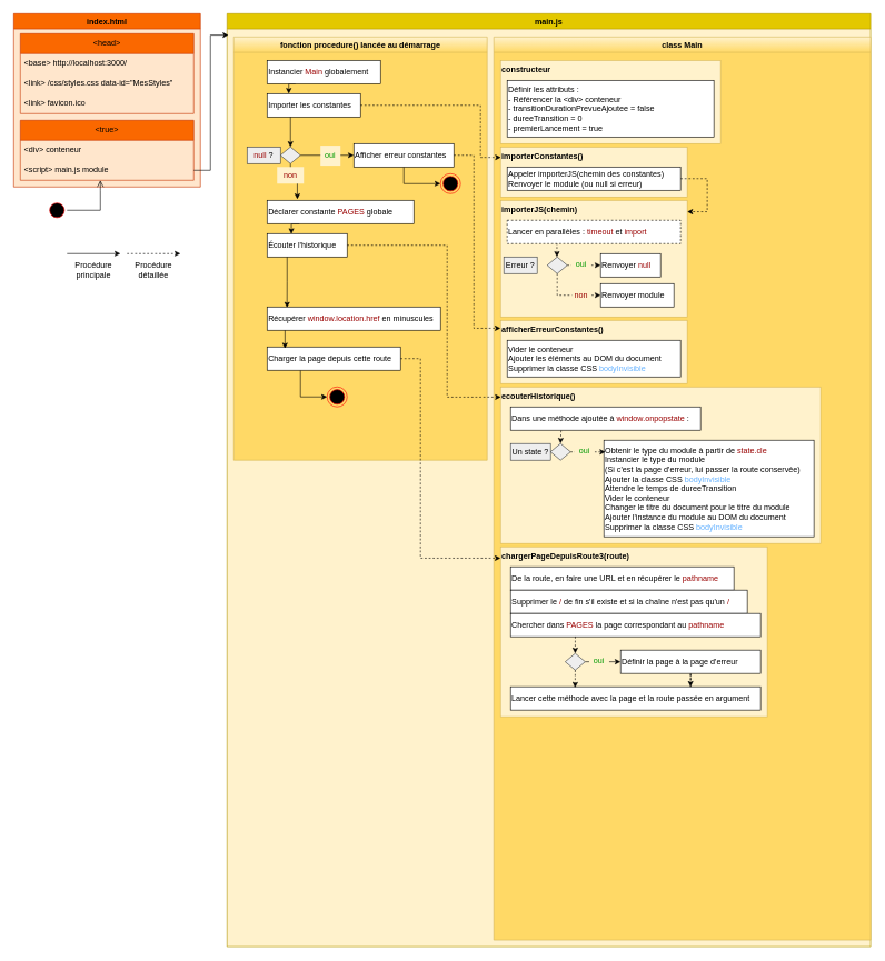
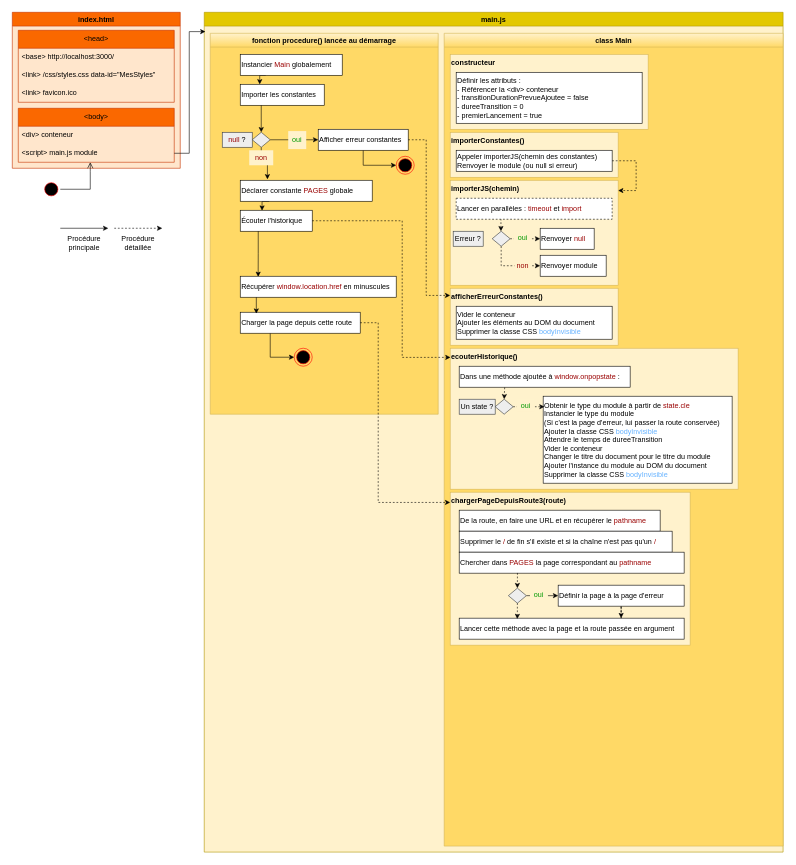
  <mxCell id="0" />
  <mxCell id="1" parent="0" />
  <mxCell id="2" value="index.html" style="swimlane;whiteSpace=wrap;html=1;fillColor=#fa6800;strokeColor=#C73500;swimlaneFillColor=#FFE6CC;fontColor=#000000;" parent="1" vertex="1"><mxGeometry x="20" y="20" width="280" height="260" as="geometry" /></mxCell>
  <mxCell id="3" value="&amp;lt;head&amp;gt;" style="swimlane;fontStyle=0;childLayout=stackLayout;horizontal=1;startSize=30;horizontalStack=0;resizeParent=1;resizeParentMax=0;resizeLast=0;collapsible=1;marginBottom=0;whiteSpace=wrap;html=1;fillColor=#fa6800;strokeColor=#C73500;fontColor=#000000;" parent="2" vertex="1"><mxGeometry x="10" y="30" width="260" height="120" as="geometry" /></mxCell>
  <mxCell id="4" value="&amp;lt;base&amp;gt; http://localhost:3000/" style="text;strokeColor=none;fillColor=none;align=left;verticalAlign=middle;spacingLeft=4;spacingRight=4;overflow=hidden;points=[[0,0.5],[1,0.5]];portConstraint=eastwest;rotatable=0;whiteSpace=wrap;html=1;" parent="3" vertex="1"><mxGeometry y="30" width="260" height="30" as="geometry" /></mxCell>
  <mxCell id="5" value="&amp;lt;link&amp;gt; /css/styles.css data-id=&quot;MesStyles&quot;" style="text;strokeColor=none;fillColor=none;align=left;verticalAlign=middle;spacingLeft=4;spacingRight=4;overflow=hidden;points=[[0,0.5],[1,0.5]];portConstraint=eastwest;rotatable=0;whiteSpace=wrap;html=1;" parent="3" vertex="1"><mxGeometry y="60" width="260" height="30" as="geometry" /></mxCell>
  <mxCell id="6" value="&amp;lt;link&amp;gt; favicon.ico" style="text;strokeColor=none;fillColor=none;align=left;verticalAlign=middle;spacingLeft=4;spacingRight=4;overflow=hidden;points=[[0,0.5],[1,0.5]];portConstraint=eastwest;rotatable=0;whiteSpace=wrap;html=1;" parent="3" vertex="1"><mxGeometry y="90" width="260" height="30" as="geometry" /></mxCell>
- <mxCell id="7" value="&amp;lt;true&amp;gt;" style="swimlane;fontStyle=0;childLayout=stackLayout;horizontal=1;startSize=30;horizontalStack=0;resizeParent=1;resizeParentMax=0;resizeLast=0;collapsible=1;marginBottom=0;whiteSpace=wrap;html=1;fillColor=#fa6800;strokeColor=#C73500;fontColor=#000000;" parent="2" vertex="1"><mxGeometry x="10" y="160" width="260" height="90" as="geometry" /></mxCell>
+ <mxCell id="7" value="&amp;lt;body&amp;gt;" style="swimlane;fontStyle=0;childLayout=stackLayout;horizontal=1;startSize=30;horizontalStack=0;resizeParent=1;resizeParentMax=0;resizeLast=0;collapsible=1;marginBottom=0;whiteSpace=wrap;html=1;fillColor=#fa6800;strokeColor=#C73500;fontColor=#000000;" parent="2" vertex="1"><mxGeometry x="10" y="160" width="260" height="90" as="geometry" /></mxCell>
  <mxCell id="8" value="&amp;lt;div&amp;gt; conteneur" style="text;strokeColor=none;fillColor=none;align=left;verticalAlign=middle;spacingLeft=4;spacingRight=4;overflow=hidden;points=[[0,0.5],[1,0.5]];portConstraint=eastwest;rotatable=0;whiteSpace=wrap;html=1;" parent="7" vertex="1"><mxGeometry y="30" width="260" height="30" as="geometry" /></mxCell>
  <mxCell id="9" value="&amp;lt;script&amp;gt; main.js module" style="text;strokeColor=none;fillColor=none;align=left;verticalAlign=middle;spacingLeft=4;spacingRight=4;overflow=hidden;points=[[0,0.5],[1,0.5]];portConstraint=eastwest;rotatable=0;whiteSpace=wrap;html=1;" parent="7" vertex="1"><mxGeometry y="60" width="260" height="30" as="geometry" /></mxCell>
  <mxCell id="10" value="main.js" style="swimlane;whiteSpace=wrap;html=1;fillColor=#e3c800;strokeColor=#B09500;swimlaneFillColor=#FFF2CC;fontColor=#000000;" parent="1" vertex="1"><mxGeometry x="340" y="20" width="965" height="1400" as="geometry" /></mxCell>
  <mxCell id="11" value="fonction procedure() lancée au démarrage" style="swimlane;whiteSpace=wrap;html=1;fillColor=#fff2cc;strokeColor=#d6b656;gradientColor=#ffd966;swimlaneFillColor=#FFD966;" parent="10" vertex="1"><mxGeometry x="10" y="35" width="380" height="635" as="geometry"><mxRectangle x="10" y="35" width="270" height="30" as="alternateBounds" /></mxGeometry></mxCell>
  <mxCell id="12" style="rounded=0;orthogonalLoop=1;jettySize=auto;html=1;edgeStyle=orthogonalEdgeStyle;entryX=0.206;entryY=-0.046;entryDx=0;entryDy=0;entryPerimeter=0;" parent="11" source="13" target="21" edge="1"><mxGeometry relative="1" as="geometry"><mxPoint x="98" y="245" as="targetPoint" /></mxGeometry></mxCell>
  <mxCell id="13" value="" style="strokeWidth=1;html=1;shape=mxgraph.flowchart.decision;whiteSpace=wrap;fillColor=#eeeeee;strokeColor=#36393d;" parent="11" vertex="1"><mxGeometry x="70" y="165" width="30" height="25" as="geometry" /></mxCell>
  <mxCell id="14" style="edgeStyle=orthogonalEdgeStyle;rounded=0;orthogonalLoop=1;jettySize=auto;html=1;entryX=0.232;entryY=0.002;entryDx=0;entryDy=0;exitX=0.25;exitY=1;exitDx=0;exitDy=0;entryPerimeter=0;" parent="11" source="15" target="16" edge="1"><mxGeometry relative="1" as="geometry" /></mxCell>
  <mxCell id="15" value="Instancier &lt;font color=&quot;#990000&quot;&gt;Main &lt;/font&gt;globalement" style="rounded=0;whiteSpace=wrap;html=1;align=left;" parent="11" vertex="1"><mxGeometry x="50" y="35" width="170" height="35" as="geometry" /></mxCell>
  <mxCell id="16" value="Importer les constantes" style="rounded=0;whiteSpace=wrap;html=1;align=left;" parent="11" vertex="1"><mxGeometry x="50" y="85" width="140" height="35" as="geometry" /></mxCell>
  <mxCell id="17" style="edgeStyle=orthogonalEdgeStyle;rounded=0;orthogonalLoop=1;jettySize=auto;html=1;entryX=0;entryY=0.5;entryDx=0;entryDy=0;" parent="11" source="18" target="26" edge="1"><mxGeometry relative="1" as="geometry" /></mxCell>
  <mxCell id="18" value="Afficher erreur constantes" style="rounded=0;whiteSpace=wrap;html=1;align=left;" parent="11" vertex="1"><mxGeometry x="180" y="160" width="150" height="35" as="geometry" /></mxCell>
  <mxCell id="19" style="rounded=0;orthogonalLoop=1;jettySize=auto;html=1;entryX=0.5;entryY=0;entryDx=0;entryDy=0;entryPerimeter=0;exitX=0.25;exitY=1;exitDx=0;exitDy=0;edgeStyle=orthogonalEdgeStyle;" parent="11" source="16" target="13" edge="1"><mxGeometry relative="1" as="geometry"><mxPoint x="95" y="140" as="sourcePoint" /></mxGeometry></mxCell>
  <mxCell id="20" style="edgeStyle=orthogonalEdgeStyle;rounded=0;orthogonalLoop=1;jettySize=auto;html=1;entryX=0.303;entryY=0.017;entryDx=0;entryDy=0;exitX=0.22;exitY=1.01;exitDx=0;exitDy=0;entryPerimeter=0;exitPerimeter=0;" parent="11" source="21" target="22" edge="1"><mxGeometry relative="1" as="geometry"><mxPoint x="80" y="285" as="sourcePoint" /></mxGeometry></mxCell>
  <mxCell id="21" value="Déclarer constante &lt;font color=&quot;#990000&quot;&gt;PAGES &lt;/font&gt;globale" style="rounded=0;whiteSpace=wrap;html=1;align=left;" parent="11" vertex="1"><mxGeometry x="50" y="245" width="220" height="35" as="geometry" /></mxCell>
  <mxCell id="22" value="Écouter l'historique" style="rounded=0;whiteSpace=wrap;html=1;align=left;" parent="11" vertex="1"><mxGeometry x="50" y="295" width="120" height="35" as="geometry" /></mxCell>
  <mxCell id="23" style="edgeStyle=orthogonalEdgeStyle;rounded=0;orthogonalLoop=1;jettySize=auto;html=1;entryX=0;entryY=0.5;entryDx=0;entryDy=0;exitX=0.25;exitY=1;exitDx=0;exitDy=0;" parent="11" source="24" target="27" edge="1"><mxGeometry relative="1" as="geometry" /></mxCell>
  <mxCell id="24" value="Charger la page depuis cette route" style="rounded=0;whiteSpace=wrap;html=1;align=left;" parent="11" vertex="1"><mxGeometry x="50" y="465" width="200" height="35" as="geometry" /></mxCell>
  <mxCell id="25" style="edgeStyle=orthogonalEdgeStyle;rounded=0;orthogonalLoop=1;jettySize=auto;html=1;entryX=0.115;entryY=0.029;entryDx=0;entryDy=0;entryPerimeter=0;exitX=0.25;exitY=1;exitDx=0;exitDy=0;" parent="11" source="22" target="33" edge="1"><mxGeometry relative="1" as="geometry" /></mxCell>
  <mxCell id="26" value="" style="ellipse;html=1;shape=endState;fillColor=#000000;strokeColor=#ff0000;" parent="11" vertex="1"><mxGeometry x="310" y="205" width="30" height="30" as="geometry" /></mxCell>
  <mxCell id="27" value="" style="ellipse;html=1;shape=endState;fillColor=#000000;strokeColor=#ff0000;" parent="11" vertex="1"><mxGeometry x="140" y="525" width="30" height="30" as="geometry" /></mxCell>
  <mxCell id="28" value="&lt;font color=&quot;#990000&quot;&gt;null &lt;/font&gt;?" style="html=1;whiteSpace=wrap;fillColor=#eeeeee;strokeColor=#36393d;" parent="11" vertex="1"><mxGeometry x="20" y="165" width="50" height="25" as="geometry" /></mxCell>
  <mxCell id="29" value="" style="edgeStyle=orthogonalEdgeStyle;rounded=0;orthogonalLoop=1;jettySize=auto;html=1;" parent="11" source="13" target="18" edge="1"><mxGeometry relative="1" as="geometry"><mxPoint x="320" y="293" as="sourcePoint" /><mxPoint x="390" y="293" as="targetPoint" /></mxGeometry></mxCell>
  <mxCell id="30" value="oui" style="html=1;whiteSpace=wrap;fillColor=#fff2cc;strokeColor=none;fontColor=#009900;" parent="11" vertex="1"><mxGeometry x="130" y="163" width="30" height="30" as="geometry" /></mxCell>
  <mxCell id="31" value="non" style="html=1;whiteSpace=wrap;fillColor=#fff2cc;strokeColor=none;fontColor=#990000;" parent="11" vertex="1"><mxGeometry x="65" y="195" width="40" height="25" as="geometry" /></mxCell>
  <mxCell id="32" style="edgeStyle=orthogonalEdgeStyle;rounded=0;orthogonalLoop=1;jettySize=auto;html=1;entryX=0.134;entryY=0.067;entryDx=0;entryDy=0;entryPerimeter=0;exitX=0.113;exitY=0.952;exitDx=0;exitDy=0;exitPerimeter=0;" parent="11" source="33" target="24" edge="1"><mxGeometry relative="1" as="geometry" /></mxCell>
  <mxCell id="33" value="Récupérer &lt;font color=&quot;#990000&quot;&gt;window.location.href&lt;/font&gt; en minuscules" style="rounded=0;whiteSpace=wrap;html=1;align=left;" parent="11" vertex="1"><mxGeometry x="50" y="405" width="260" height="35" as="geometry" /></mxCell>
  <mxCell id="34" value="class Main" style="swimlane;whiteSpace=wrap;html=1;fillColor=#fff2cc;strokeColor=#d6b656;shadow=0;glass=0;rounded=0;swimlaneLine=1;gradientColor=#ffd966;swimlaneFillColor=#FFD966;" parent="10" vertex="1"><mxGeometry x="400" y="35" width="565" height="1355" as="geometry" /></mxCell>
  <mxCell id="35" value="&lt;b&gt;constructeur&lt;/b&gt;" style="align=left;verticalAlign=top;fillColor=#fff2cc;strokeColor=#d6b656;textShadow=0;html=1;whiteSpace=wrap;glass=0;shadow=0;gradientColor=none;" parent="34" vertex="1"><mxGeometry x="10" y="35" width="330" height="125" as="geometry" /></mxCell>
  <mxCell id="36" value="Définir les attributs :&lt;br&gt;- Référencer la &amp;lt;div&amp;gt; conteneur&lt;br&gt;- transitionDurationPrevueAjoutee = false&lt;br&gt;- dureeTransition = 0&lt;br&gt;- premierLancement = true" style="rounded=0;whiteSpace=wrap;html=1;align=left;" parent="34" vertex="1"><mxGeometry x="20" y="65" width="310" height="85" as="geometry" /></mxCell>
  <mxCell id="37" value="&lt;b&gt;importerConstantes()&lt;/b&gt;" style="align=left;verticalAlign=top;textShadow=0;html=1;whiteSpace=wrap;fillColor=#fff2cc;strokeColor=#d6b656;glass=0;shadow=0;gradientColor=none;" parent="34" vertex="1"><mxGeometry x="10" y="165" width="280" height="75" as="geometry" /></mxCell>
  <mxCell id="38" value="Appeler importerJS(chemin des constantes)&lt;br&gt;Renvoyer le module (ou null si erreur)" style="rounded=0;whiteSpace=wrap;html=1;align=left;" parent="34" vertex="1"><mxGeometry x="20" y="195" width="260" height="35" as="geometry" /></mxCell>
  <mxCell id="39" value="&lt;b&gt;importerJS(chemin)&lt;/b&gt;" style="align=left;verticalAlign=top;textShadow=0;html=1;whiteSpace=wrap;fillColor=#fff2cc;strokeColor=#d6b656;glass=0;shadow=0;gradientColor=none;" parent="34" vertex="1"><mxGeometry x="10" y="245" width="280" height="175" as="geometry" /></mxCell>
  <mxCell id="40" style="edgeStyle=orthogonalEdgeStyle;rounded=0;orthogonalLoop=1;jettySize=auto;html=1;exitX=0.287;exitY=0.971;exitDx=0;exitDy=0;exitPerimeter=0;dashed=1;" parent="34" source="41" target="44" edge="1"><mxGeometry relative="1" as="geometry"><mxPoint x="95" y="315" as="sourcePoint" /></mxGeometry></mxCell>
  <mxCell id="41" value="Lancer en parallèles : &lt;font color=&quot;#990000&quot;&gt;timeout &lt;/font&gt;et &lt;font color=&quot;#990000&quot;&gt;import&lt;/font&gt;" style="rounded=0;whiteSpace=wrap;html=1;align=left;dashed=1;" parent="34" vertex="1"><mxGeometry x="20" y="275" width="260" height="35" as="geometry" /></mxCell>
  <mxCell id="42" style="edgeStyle=orthogonalEdgeStyle;rounded=0;orthogonalLoop=1;jettySize=auto;html=1;entryX=0;entryY=0.5;entryDx=0;entryDy=0;dashed=1;" parent="34" source="44" target="46" edge="1"><mxGeometry relative="1" as="geometry" /></mxCell>
  <mxCell id="43" style="edgeStyle=orthogonalEdgeStyle;rounded=0;orthogonalLoop=1;jettySize=auto;html=1;exitX=0.5;exitY=1;exitDx=0;exitDy=0;exitPerimeter=0;entryX=0;entryY=0.5;entryDx=0;entryDy=0;dashed=1;" parent="34" source="44" target="47" edge="1"><mxGeometry relative="1" as="geometry" /></mxCell>
  <mxCell id="44" value="" style="strokeWidth=1;html=1;shape=mxgraph.flowchart.decision;whiteSpace=wrap;fillColor=#eeeeee;strokeColor=#36393d;" parent="34" vertex="1"><mxGeometry x="80" y="330" width="30" height="25" as="geometry" /></mxCell>
  <mxCell id="45" value="Erreur ?" style="html=1;whiteSpace=wrap;fillColor=#eeeeee;strokeColor=#36393d;" parent="34" vertex="1"><mxGeometry x="15" y="330" width="50" height="25" as="geometry" /></mxCell>
  <mxCell id="46" value="Renvoyer &lt;font color=&quot;#990000&quot;&gt;null&lt;/font&gt;" style="rounded=0;whiteSpace=wrap;html=1;align=left;" parent="34" vertex="1"><mxGeometry x="160" y="325" width="90" height="35" as="geometry" /></mxCell>
  <mxCell id="47" value="Renvoyer module" style="rounded=0;whiteSpace=wrap;html=1;align=left;" parent="34" vertex="1"><mxGeometry x="160" y="370" width="110" height="35" as="geometry" /></mxCell>
  <mxCell id="48" value="oui" style="html=1;whiteSpace=wrap;fillColor=#FFF2CC;strokeColor=none;fontColor=#009900;" parent="34" vertex="1"><mxGeometry x="116" y="331" width="30" height="20" as="geometry" /></mxCell>
  <mxCell id="49" style="edgeStyle=orthogonalEdgeStyle;rounded=0;orthogonalLoop=1;jettySize=auto;html=1;exitX=1;exitY=0.5;exitDx=0;exitDy=0;entryX=1;entryY=0.098;entryDx=0;entryDy=0;entryPerimeter=0;dashed=1;" parent="34" source="38" target="39" edge="1"><mxGeometry relative="1" as="geometry"><Array as="points"><mxPoint x="320" y="213" /><mxPoint x="320" y="262" /></Array></mxGeometry></mxCell>
  <mxCell id="50" value="&lt;b&gt;afficherErreurConstantes()&lt;/b&gt;" style="align=left;verticalAlign=top;textShadow=0;html=1;whiteSpace=wrap;fillColor=#fff2cc;strokeColor=#d6b656;glass=0;shadow=0;gradientColor=none;" parent="34" vertex="1"><mxGeometry x="10" y="425" width="280" height="95" as="geometry" /></mxCell>
  <mxCell id="51" value="Vider le conteneur&lt;br&gt;Ajouter les éléments au DOM du document&lt;br&gt;Supprimer la classe CSS &lt;font color=&quot;#66b2ff&quot;&gt;bodyInvisible&lt;/font&gt;" style="rounded=0;whiteSpace=wrap;html=1;align=left;" parent="34" vertex="1"><mxGeometry x="20" y="455" width="260" height="55" as="geometry" /></mxCell>
  <mxCell id="52" value="&lt;b&gt;ecouterHistorique()&lt;/b&gt;" style="align=left;verticalAlign=top;textShadow=0;html=1;whiteSpace=wrap;fillColor=#fff2cc;strokeColor=#d6b656;glass=0;shadow=0;gradientColor=none;" parent="34" vertex="1"><mxGeometry x="10" y="525" width="480" height="235" as="geometry" /></mxCell>
  <mxCell id="53" value="Dans une méthode ajoutée à &lt;font color=&quot;#990000&quot;&gt;window.onpopstate&lt;/font&gt; :" style="rounded=0;whiteSpace=wrap;html=1;align=left;" parent="34" vertex="1"><mxGeometry x="25" y="555" width="285" height="35" as="geometry" /></mxCell>
  <mxCell id="54" value="" style="strokeWidth=1;html=1;shape=mxgraph.flowchart.decision;whiteSpace=wrap;fillColor=#eeeeee;strokeColor=#36393d;" parent="34" vertex="1"><mxGeometry x="85" y="610" width="30" height="25" as="geometry" /></mxCell>
  <mxCell id="55" value="Un state ?" style="html=1;whiteSpace=wrap;fillColor=#eeeeee;strokeColor=#36393d;" parent="34" vertex="1"><mxGeometry x="25" y="610" width="60" height="25" as="geometry" /></mxCell>
  <mxCell id="56" value="Obtenir le type du module à partir de &lt;font color=&quot;#990000&quot;&gt;state.cle&lt;/font&gt;&lt;br&gt;Instancier le type du module&lt;br&gt;(Si c'est la page d'erreur, lui passer la route conservée)&lt;br&gt;Ajouter la classe CSS &lt;font color=&quot;#66b2ff&quot;&gt;bodyInvisible&lt;/font&gt;&lt;br&gt;Attendre le temps de dureeTransition&lt;br&gt;Vider le conteneur&lt;br&gt;Changer le titre du document pour le titre du module&lt;br&gt;Ajouter l'instance du module au DOM du document&lt;br&gt;Supprimer la classe CSS &lt;font color=&quot;#66b2ff&quot;&gt;bodyInvisible&lt;/font&gt;" style="rounded=0;whiteSpace=wrap;html=1;align=left;" parent="34" vertex="1"><mxGeometry x="165" y="605" width="315" height="145" as="geometry" /></mxCell>
  <mxCell id="57" style="edgeStyle=orthogonalEdgeStyle;rounded=0;orthogonalLoop=1;jettySize=auto;html=1;entryX=0.5;entryY=0;entryDx=0;entryDy=0;entryPerimeter=0;exitX=0.266;exitY=1.012;exitDx=0;exitDy=0;exitPerimeter=0;dashed=1;" parent="34" source="53" target="54" edge="1"><mxGeometry relative="1" as="geometry" /></mxCell>
  <mxCell id="58" style="edgeStyle=orthogonalEdgeStyle;rounded=0;orthogonalLoop=1;jettySize=auto;html=1;entryX=0.007;entryY=0.121;entryDx=0;entryDy=0;entryPerimeter=0;dashed=1;" parent="34" source="54" target="56" edge="1"><mxGeometry relative="1" as="geometry" /></mxCell>
  <mxCell id="59" value="oui" style="html=1;whiteSpace=wrap;fillColor=#FFF2CC;strokeColor=none;fontColor=#009900;" parent="34" vertex="1"><mxGeometry x="121" y="611" width="30" height="20" as="geometry" /></mxCell>
  <mxCell id="60" value="&lt;b&gt;chargerPageDepuisRoute3(route)&lt;/b&gt;" style="align=left;verticalAlign=top;textShadow=0;html=1;whiteSpace=wrap;fillColor=#fff2cc;strokeColor=#d6b656;glass=0;shadow=0;gradientColor=none;" parent="34" vertex="1"><mxGeometry x="10" y="765" width="400" height="255" as="geometry" /></mxCell>
  <mxCell id="61" value="De la route, en faire une URL et en récupérer le &lt;font color=&quot;#990000&quot;&gt;pathname&lt;/font&gt;" style="rounded=0;whiteSpace=wrap;html=1;align=left;" parent="34" vertex="1"><mxGeometry x="25" y="795" width="335" height="35" as="geometry" /></mxCell>
  <mxCell id="62" value="Supprimer le &lt;font color=&quot;#990000&quot;&gt;/&lt;/font&gt; de fin s'il existe et si la chaîne n'est pas qu'un &lt;font color=&quot;#990000&quot;&gt;/&lt;/font&gt;" style="rounded=0;whiteSpace=wrap;html=1;align=left;" parent="34" vertex="1"><mxGeometry x="25" y="830" width="355" height="35" as="geometry" /></mxCell>
  <mxCell id="63" value="Chercher dans &lt;font color=&quot;#990000&quot;&gt;PAGES &lt;/font&gt;la page correspondant au &lt;font color=&quot;#990000&quot;&gt;pathname&lt;/font&gt;" style="rounded=0;whiteSpace=wrap;html=1;align=left;" parent="34" vertex="1"><mxGeometry x="25" y="865" width="375" height="35" as="geometry" /></mxCell>
  <mxCell id="64" style="edgeStyle=orthogonalEdgeStyle;rounded=0;orthogonalLoop=1;jettySize=auto;html=1;entryX=0;entryY=0.5;entryDx=0;entryDy=0;" parent="34" source="65" target="67" edge="1"><mxGeometry relative="1" as="geometry" /></mxCell>
  <mxCell id="65" value="" style="strokeWidth=1;html=1;shape=mxgraph.flowchart.decision;whiteSpace=wrap;fillColor=#eeeeee;strokeColor=#36393d;" parent="34" vertex="1"><mxGeometry x="107" y="925" width="30" height="25" as="geometry" /></mxCell>
  <mxCell id="66" value="oui" style="html=1;whiteSpace=wrap;fillColor=#FFF2CC;strokeColor=none;fontColor=#009900;" parent="34" vertex="1"><mxGeometry x="143" y="926" width="30" height="20" as="geometry" /></mxCell>
  <mxCell id="67" value="Définir la page à la page d'erreur" style="rounded=0;whiteSpace=wrap;html=1;align=left;" parent="34" vertex="1"><mxGeometry x="190" y="920" width="210" height="35" as="geometry" /></mxCell>
  <mxCell id="68" value="Lancer cette méthode avec la page et la route passée en argument" style="rounded=0;whiteSpace=wrap;html=1;align=left;" parent="34" vertex="1"><mxGeometry x="25" y="975" width="375" height="35" as="geometry" /></mxCell>
  <mxCell id="69" style="edgeStyle=orthogonalEdgeStyle;rounded=0;orthogonalLoop=1;jettySize=auto;html=1;entryX=0.5;entryY=0;entryDx=0;entryDy=0;entryPerimeter=0;exitX=0.259;exitY=0.99;exitDx=0;exitDy=0;exitPerimeter=0;dashed=1;" parent="34" source="63" target="65" edge="1"><mxGeometry relative="1" as="geometry" /></mxCell>
  <mxCell id="70" style="edgeStyle=orthogonalEdgeStyle;rounded=0;orthogonalLoop=1;jettySize=auto;html=1;entryX=0.258;entryY=0.04;entryDx=0;entryDy=0;entryPerimeter=0;dashed=1;" parent="34" source="65" target="68" edge="1"><mxGeometry relative="1" as="geometry" /></mxCell>
  <mxCell id="71" style="edgeStyle=orthogonalEdgeStyle;rounded=0;orthogonalLoop=1;jettySize=auto;html=1;entryX=0.72;entryY=0;entryDx=0;entryDy=0;entryPerimeter=0;dashed=1;" parent="34" source="67" target="68" edge="1"><mxGeometry relative="1" as="geometry" /></mxCell>
- <mxCell id="72" style="edgeStyle=orthogonalEdgeStyle;rounded=0;orthogonalLoop=1;jettySize=auto;html=1;exitX=1;exitY=0.5;exitDx=0;exitDy=0;entryX=0.002;entryY=0.209;entryDx=0;entryDy=0;entryPerimeter=0;dashed=1;" parent="10" source="16" target="37" edge="1"><mxGeometry relative="1" as="geometry"><Array as="points"><mxPoint x="380" y="138" /><mxPoint x="380" y="216" /></Array></mxGeometry></mxCell>
  <mxCell id="73" style="edgeStyle=orthogonalEdgeStyle;rounded=0;orthogonalLoop=1;jettySize=auto;html=1;entryX=0;entryY=0.126;entryDx=0;entryDy=0;entryPerimeter=0;dashed=1;" parent="10" source="18" target="50" edge="1"><mxGeometry relative="1" as="geometry"><Array as="points"><mxPoint x="370" y="213" /><mxPoint x="370" y="472" /></Array></mxGeometry></mxCell>
  <mxCell id="74" style="edgeStyle=orthogonalEdgeStyle;rounded=0;orthogonalLoop=1;jettySize=auto;html=1;entryX=0.001;entryY=0.065;entryDx=0;entryDy=0;entryPerimeter=0;dashed=1;" parent="10" source="22" target="52" edge="1"><mxGeometry relative="1" as="geometry"><Array as="points"><mxPoint x="330" y="348" /><mxPoint x="330" y="575" /></Array></mxGeometry></mxCell>
  <mxCell id="75" style="edgeStyle=orthogonalEdgeStyle;rounded=0;orthogonalLoop=1;jettySize=auto;html=1;entryX=0;entryY=0.067;entryDx=0;entryDy=0;entryPerimeter=0;dashed=1;" parent="10" source="24" target="60" edge="1"><mxGeometry relative="1" as="geometry"><Array as="points"><mxPoint x="290" y="518" /><mxPoint x="290" y="817" /></Array></mxGeometry></mxCell>
  <mxCell id="76" style="edgeStyle=orthogonalEdgeStyle;rounded=0;orthogonalLoop=1;jettySize=auto;html=1;entryX=0.002;entryY=0.023;entryDx=0;entryDy=0;entryPerimeter=0;" parent="1" source="9" target="10" edge="1"><mxGeometry relative="1" as="geometry" /></mxCell>
  <mxCell id="77" value="non" style="html=1;whiteSpace=wrap;fillColor=#FFF2CC;strokeColor=none;fontColor=#990000;" parent="1" vertex="1"><mxGeometry x="857" y="433" width="28" height="18" as="geometry" /></mxCell>
  <mxCell id="78" value="" style="ellipse;html=1;shape=startState;fillColor=#000000;strokeColor=#ff0000;" vertex="1" parent="1"><mxGeometry x="70" y="300" width="30" height="30" as="geometry" /></mxCell>
  <mxCell id="79" value="" style="edgeStyle=orthogonalEdgeStyle;html=1;verticalAlign=bottom;endArrow=open;endSize=8;strokeColor=#000000;rounded=0;" edge="1" source="78" parent="1"><mxGeometry relative="1" as="geometry"><mxPoint x="150" y="270" as="targetPoint" /><Array as="points"><mxPoint x="150" y="315" /><mxPoint x="150" y="285" /></Array></mxGeometry></mxCell>
  <mxCell id="80" value="" style="endArrow=classic;html=1;rounded=0;dashed=1;" edge="1" parent="1"><mxGeometry width="50" height="50" relative="1" as="geometry"><mxPoint x="190" y="380" as="sourcePoint" /><mxPoint x="270" y="380" as="targetPoint" /></mxGeometry></mxCell>
  <mxCell id="81" value="Procédure détaillée" style="text;html=1;align=center;verticalAlign=middle;whiteSpace=wrap;rounded=0;" vertex="1" parent="1"><mxGeometry x="190" y="390" width="80" height="30" as="geometry" /></mxCell>
  <mxCell id="82" value="" style="endArrow=classic;html=1;rounded=0;" edge="1" parent="1"><mxGeometry width="50" height="50" relative="1" as="geometry"><mxPoint x="100" y="380" as="sourcePoint" /><mxPoint x="180" y="380" as="targetPoint" /></mxGeometry></mxCell>
  <mxCell id="83" value="Procédure principale" style="text;html=1;align=center;verticalAlign=middle;whiteSpace=wrap;rounded=0;" vertex="1" parent="1"><mxGeometry x="100" y="390" width="80" height="30" as="geometry" /></mxCell>
